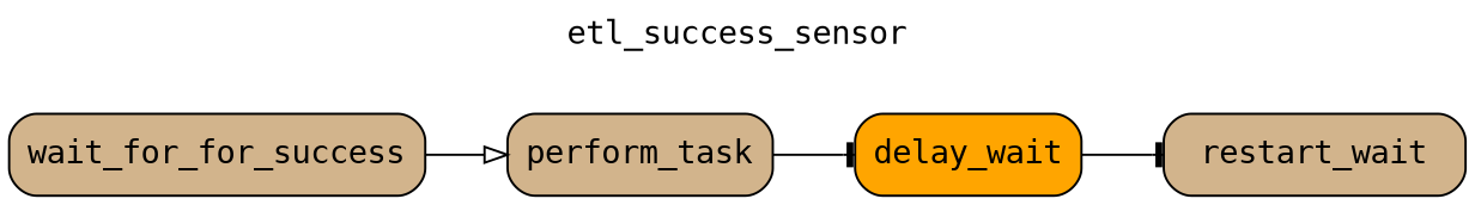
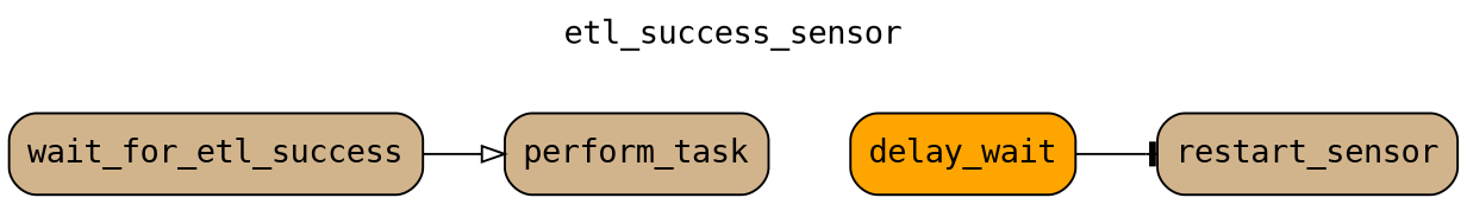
  digraph {
    fontname="DejaVu Sans Mono"
    label=etl_success_sensor
    labelloc=t
    rankdir=LR
    node [color="#000000" fillcolor=tan fontname="DejaVu Sans Mono" shape=rectangle style="filled,rounded"]
    edge [arrowhead=tee fontname="DejaVu Sans Mono"]
    n1 [fillcolor=orange label=delay_wait]
-   n2 [label=restart_wait]
+   n2 [label=restart_sensor]
    n3 [label=perform_task]
-   n4 [label=wait_for_for_success]
+   n4 [label=wait_for_etl_success]
    n1 -> n2
-   n3 -> n1
    n4 -> n3 [arrowhead=onormal]
  }
